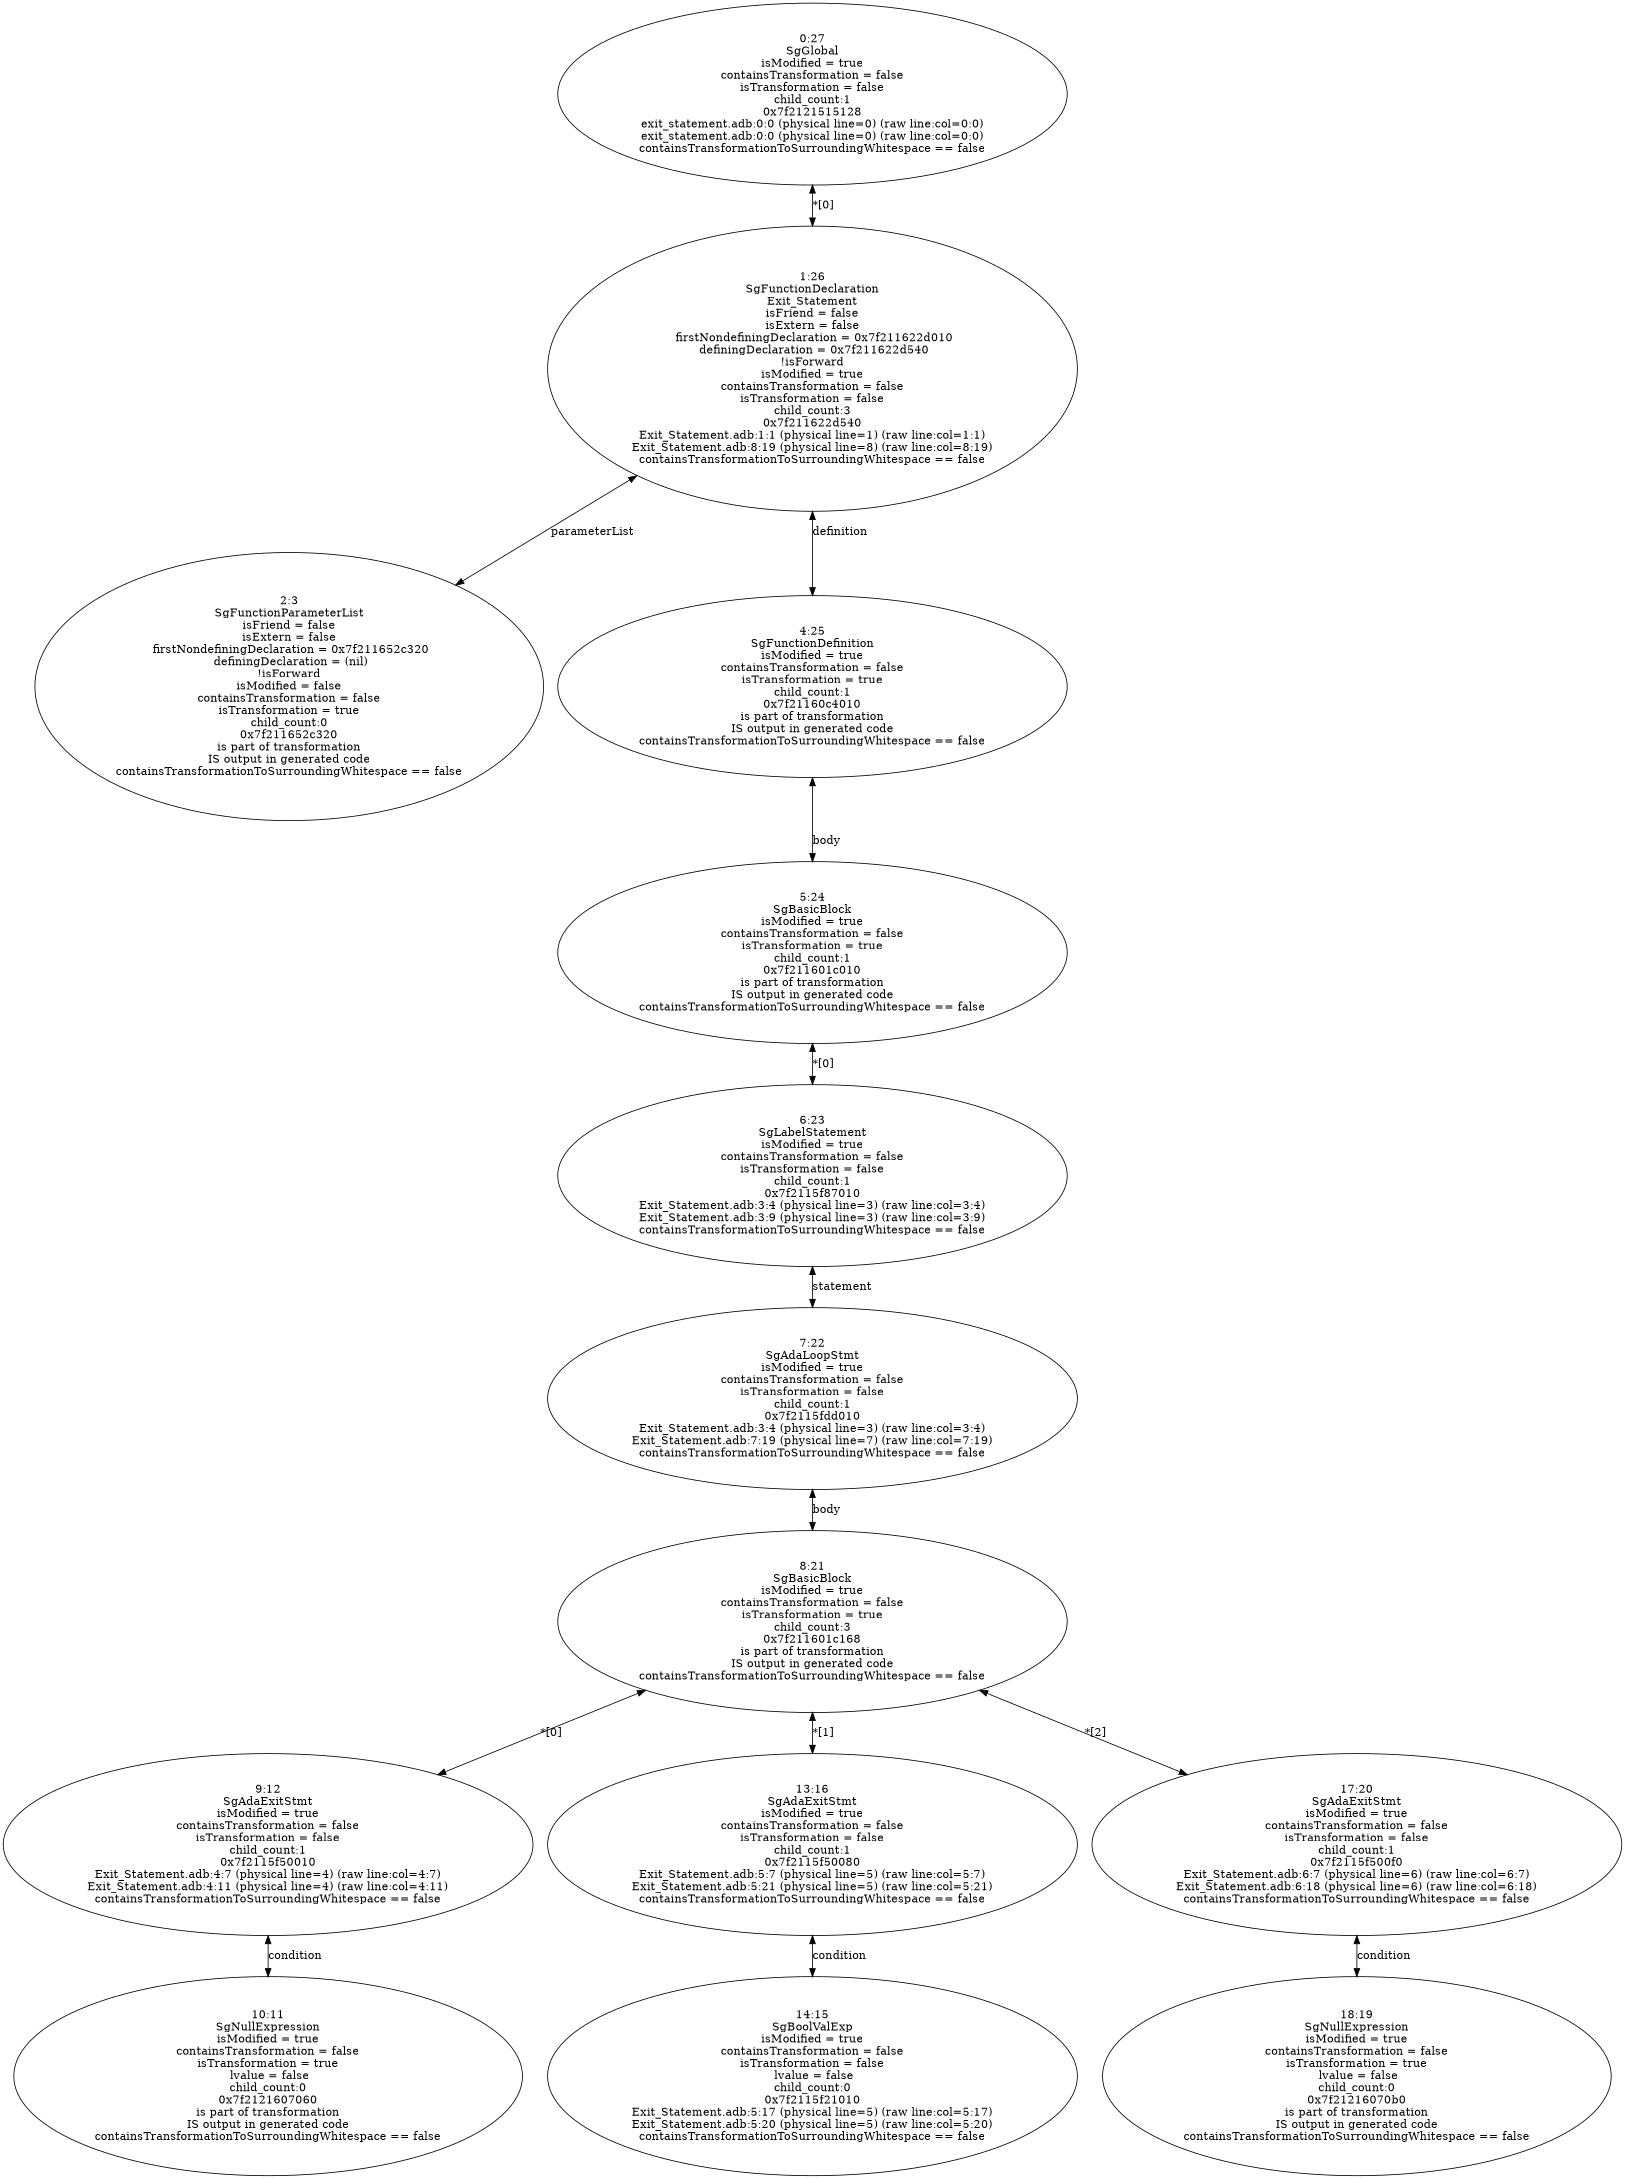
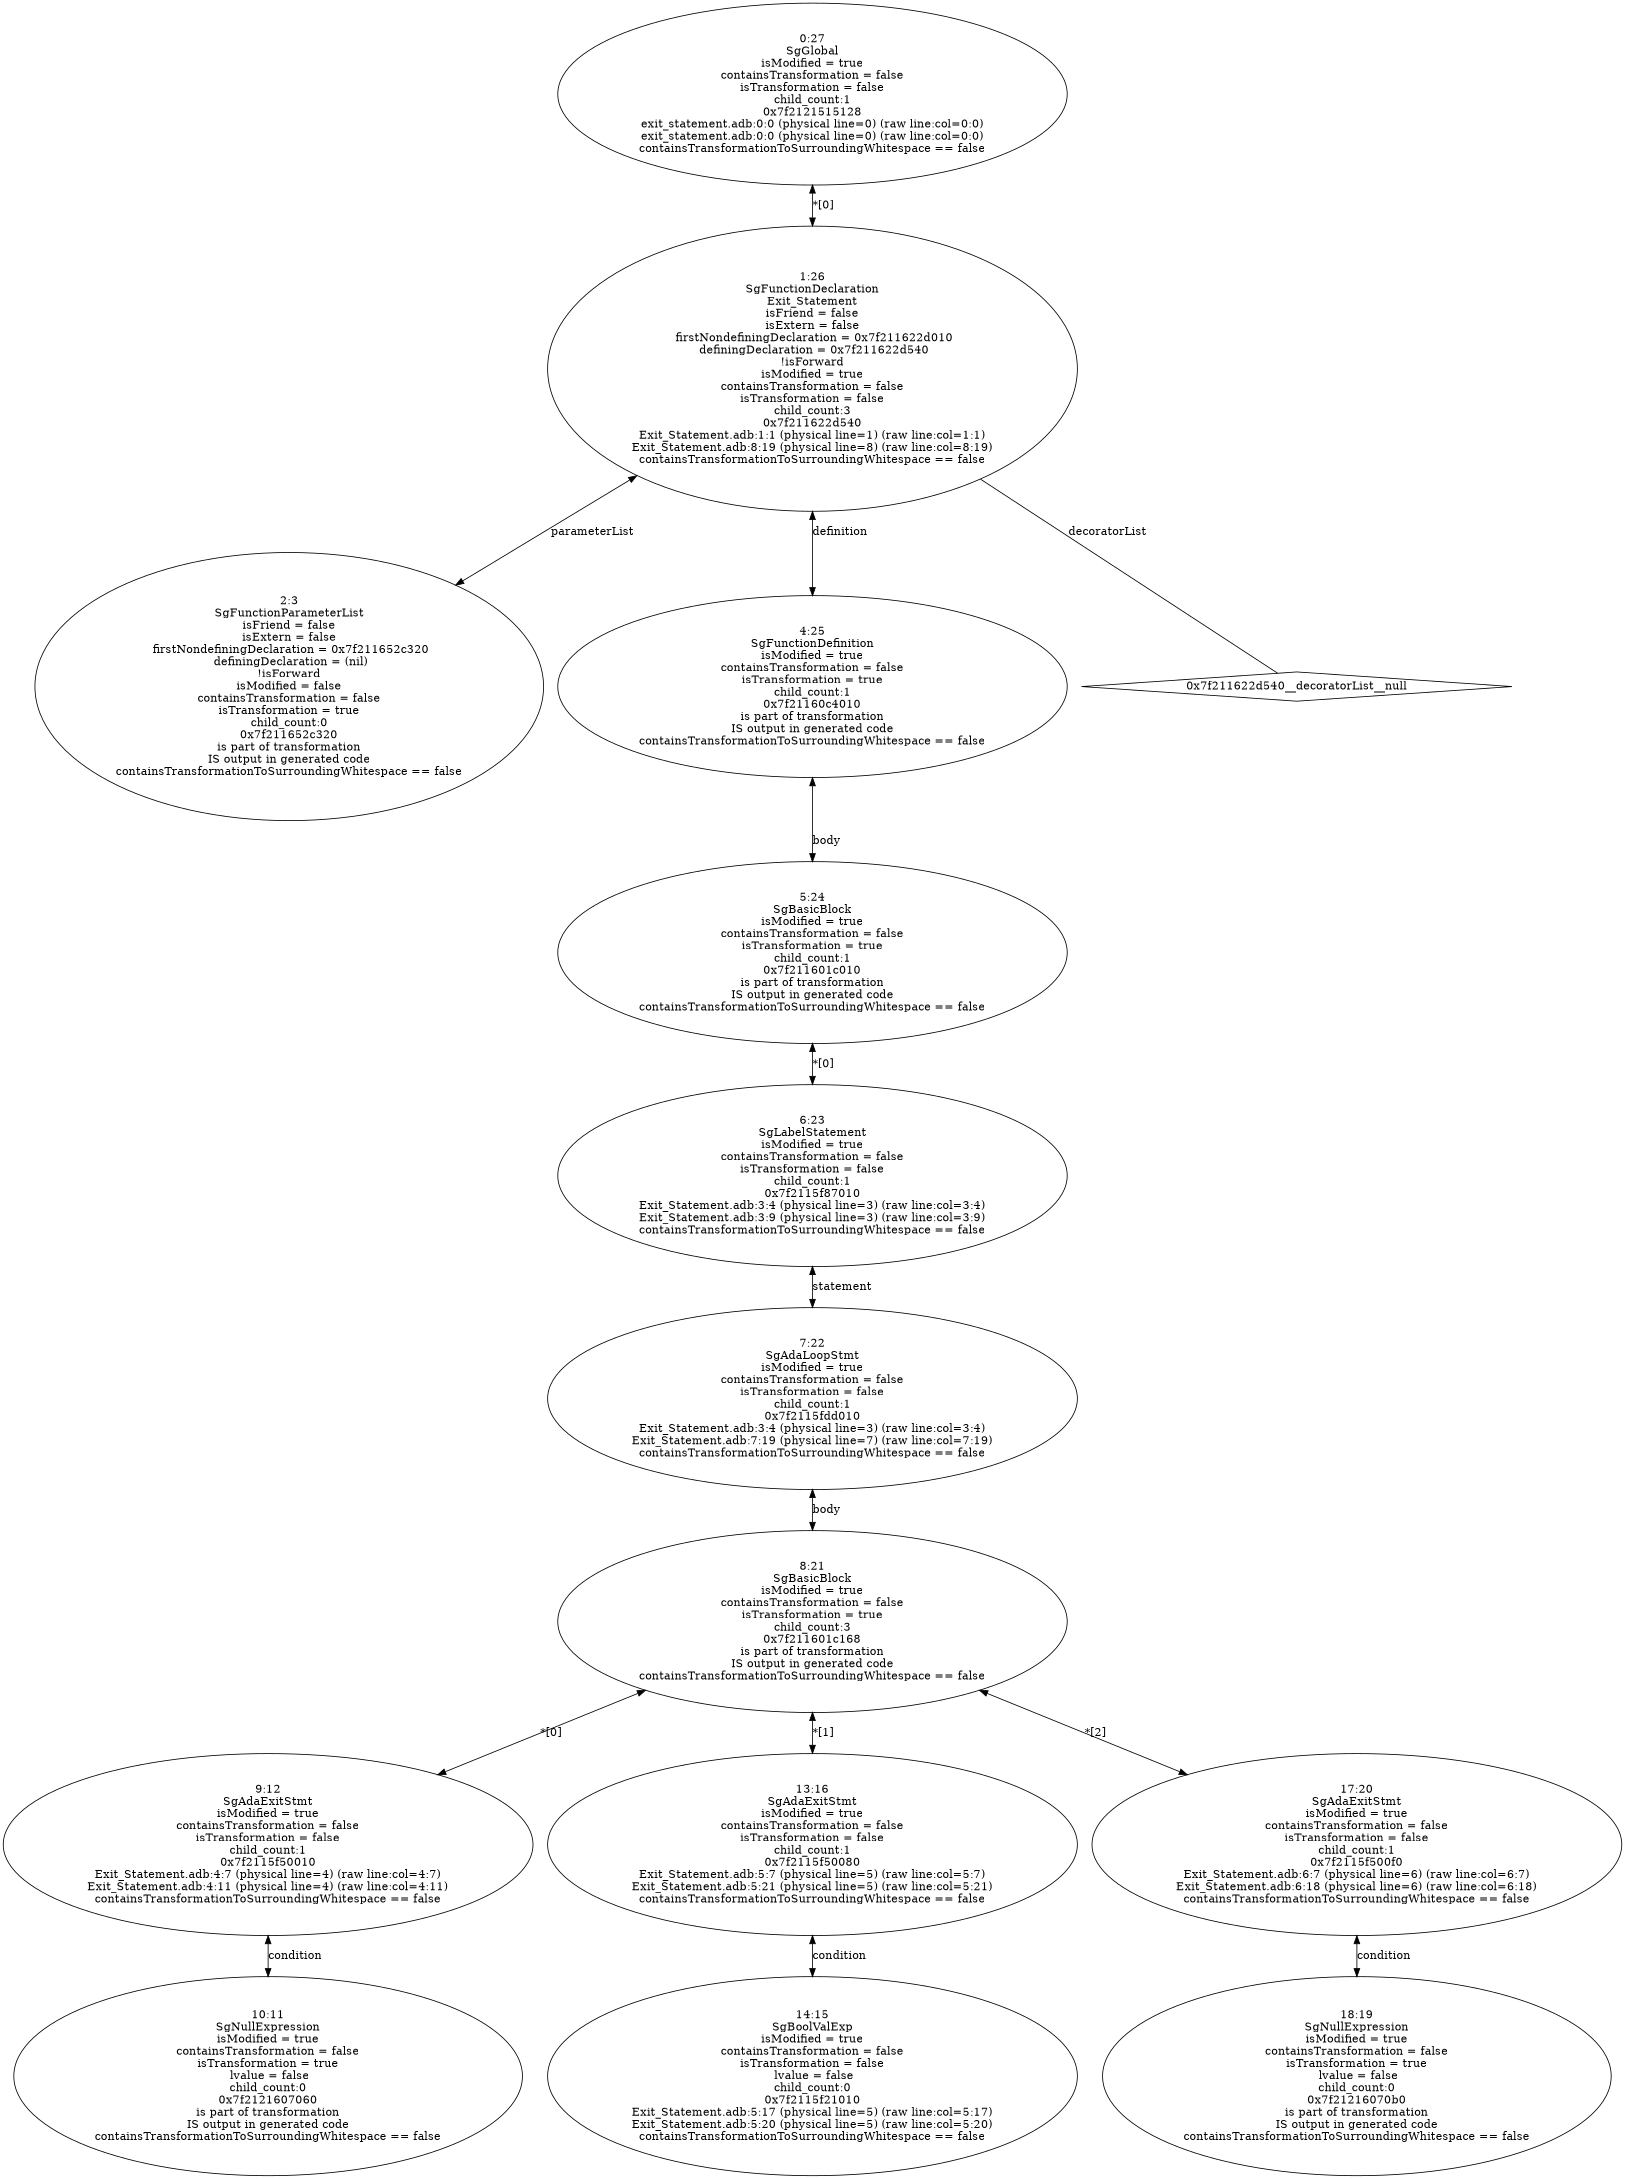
  digraph {
    edge [dir=both]
    n1 [label="2:3\nSgFunctionParameterList\n isFriend = false \n isExtern = false \n firstNondefiningDeclaration = 0x7f211652c320\n definingDeclaration = (nil)\n!isForward\nisModified = false\ncontainsTransformation = false\nisTransformation = true\nchild_count:0\n0x7f211652c320\nis part of transformation\nIS output in generated code\ncontainsTransformationToSurroundingWhitespace == false\n"]
    n2 [label="10:11\nSgNullExpression\nisModified = true\ncontainsTransformation = false\nisTransformation = true\n lvalue = false\nchild_count:0\n0x7f2121607060\nis part of transformation\nIS output in generated code\ncontainsTransformationToSurroundingWhitespace == false\n"]
    n3 [label="9:12\nSgAdaExitStmt\nisModified = true\ncontainsTransformation = false\nisTransformation = false\nchild_count:1\n0x7f2115f50010\nExit_Statement.adb:4:7 (physical line=4) (raw line:col=4:7)\nExit_Statement.adb:4:11 (physical line=4) (raw line:col=4:11)\ncontainsTransformationToSurroundingWhitespace == false\n"]
    n4 [label="14:15\nSgBoolValExp\nisModified = true\ncontainsTransformation = false\nisTransformation = false\n lvalue = false\nchild_count:0\n0x7f2115f21010\nExit_Statement.adb:5:17 (physical line=5) (raw line:col=5:17)\nExit_Statement.adb:5:20 (physical line=5) (raw line:col=5:20)\ncontainsTransformationToSurroundingWhitespace == false\n"]
    n5 [label="13:16\nSgAdaExitStmt\nisModified = true\ncontainsTransformation = false\nisTransformation = false\nchild_count:1\n0x7f2115f50080\nExit_Statement.adb:5:7 (physical line=5) (raw line:col=5:7)\nExit_Statement.adb:5:21 (physical line=5) (raw line:col=5:21)\ncontainsTransformationToSurroundingWhitespace == false\n"]
    n6 [label="18:19\nSgNullExpression\nisModified = true\ncontainsTransformation = false\nisTransformation = true\n lvalue = false\nchild_count:0\n0x7f21216070b0\nis part of transformation\nIS output in generated code\ncontainsTransformationToSurroundingWhitespace == false\n"]
    n7 [label="17:20\nSgAdaExitStmt\nisModified = true\ncontainsTransformation = false\nisTransformation = false\nchild_count:1\n0x7f2115f500f0\nExit_Statement.adb:6:7 (physical line=6) (raw line:col=6:7)\nExit_Statement.adb:6:18 (physical line=6) (raw line:col=6:18)\ncontainsTransformationToSurroundingWhitespace == false\n"]
    n8 [label="8:21\nSgBasicBlock\nisModified = true\ncontainsTransformation = false\nisTransformation = true\nchild_count:3\n0x7f211601c168\nis part of transformation\nIS output in generated code\ncontainsTransformationToSurroundingWhitespace == false\n"]
    n9 [label="7:22\nSgAdaLoopStmt\nisModified = true\ncontainsTransformation = false\nisTransformation = false\nchild_count:1\n0x7f2115fdd010\nExit_Statement.adb:3:4 (physical line=3) (raw line:col=3:4)\nExit_Statement.adb:7:19 (physical line=7) (raw line:col=7:19)\ncontainsTransformationToSurroundingWhitespace == false\n"]
    n10 [label="6:23\nSgLabelStatement\nisModified = true\ncontainsTransformation = false\nisTransformation = false\nchild_count:1\n0x7f2115f87010\nExit_Statement.adb:3:4 (physical line=3) (raw line:col=3:4)\nExit_Statement.adb:3:9 (physical line=3) (raw line:col=3:9)\ncontainsTransformationToSurroundingWhitespace == false\n"]
    n11 [label="5:24\nSgBasicBlock\nisModified = true\ncontainsTransformation = false\nisTransformation = true\nchild_count:1\n0x7f211601c010\nis part of transformation\nIS output in generated code\ncontainsTransformationToSurroundingWhitespace == false\n"]
    n12 [label="4:25\nSgFunctionDefinition\nisModified = true\ncontainsTransformation = false\nisTransformation = true\nchild_count:1\n0x7f21160c4010\nis part of transformation\nIS output in generated code\ncontainsTransformationToSurroundingWhitespace == false\n"]
    n13 [label="1:26\nSgFunctionDeclaration\nExit_Statement\n isFriend = false \n isExtern = false \n firstNondefiningDeclaration = 0x7f211622d010\n definingDeclaration = 0x7f211622d540\n!isForward\nisModified = true\ncontainsTransformation = false\nisTransformation = false\nchild_count:3\n0x7f211622d540\nExit_Statement.adb:1:1 (physical line=1) (raw line:col=1:1)\nExit_Statement.adb:8:19 (physical line=8) (raw line:col=8:19)\ncontainsTransformationToSurroundingWhitespace == false\n"]
+   "0x7f211622d540__decoratorList__null" [shape=diamond]
    n15 [label="0:27\nSgGlobal\nisModified = true\ncontainsTransformation = false\nisTransformation = false\nchild_count:1\n0x7f2121515128\nexit_statement.adb:0:0 (physical line=0) (raw line:col=0:0)\nexit_statement.adb:0:0 (physical line=0) (raw line:col=0:0)\ncontainsTransformationToSurroundingWhitespace == false\n"]
    n3 -> n2 [label=condition]
    n5 -> n4 [label=condition]
    n7 -> n6 [label=condition]
    n8 -> n3 [label="*[0]"]
    n8 -> n5 [label="*[1]"]
    n8 -> n7 [label="*[2]"]
    n9 -> n8 [label=body]
    n10 -> n9 [label=statement]
    n11 -> n10 [label="*[0]"]
    n12 -> n11 [label=body]
    n13 -> n1 [label=parameterList]
    n13 -> n12 [label=definition]
+   n13 -> "0x7f211622d540__decoratorList__null" [dir=none label=decoratorList]
    n15 -> n13 [label="*[0]"]
  }
